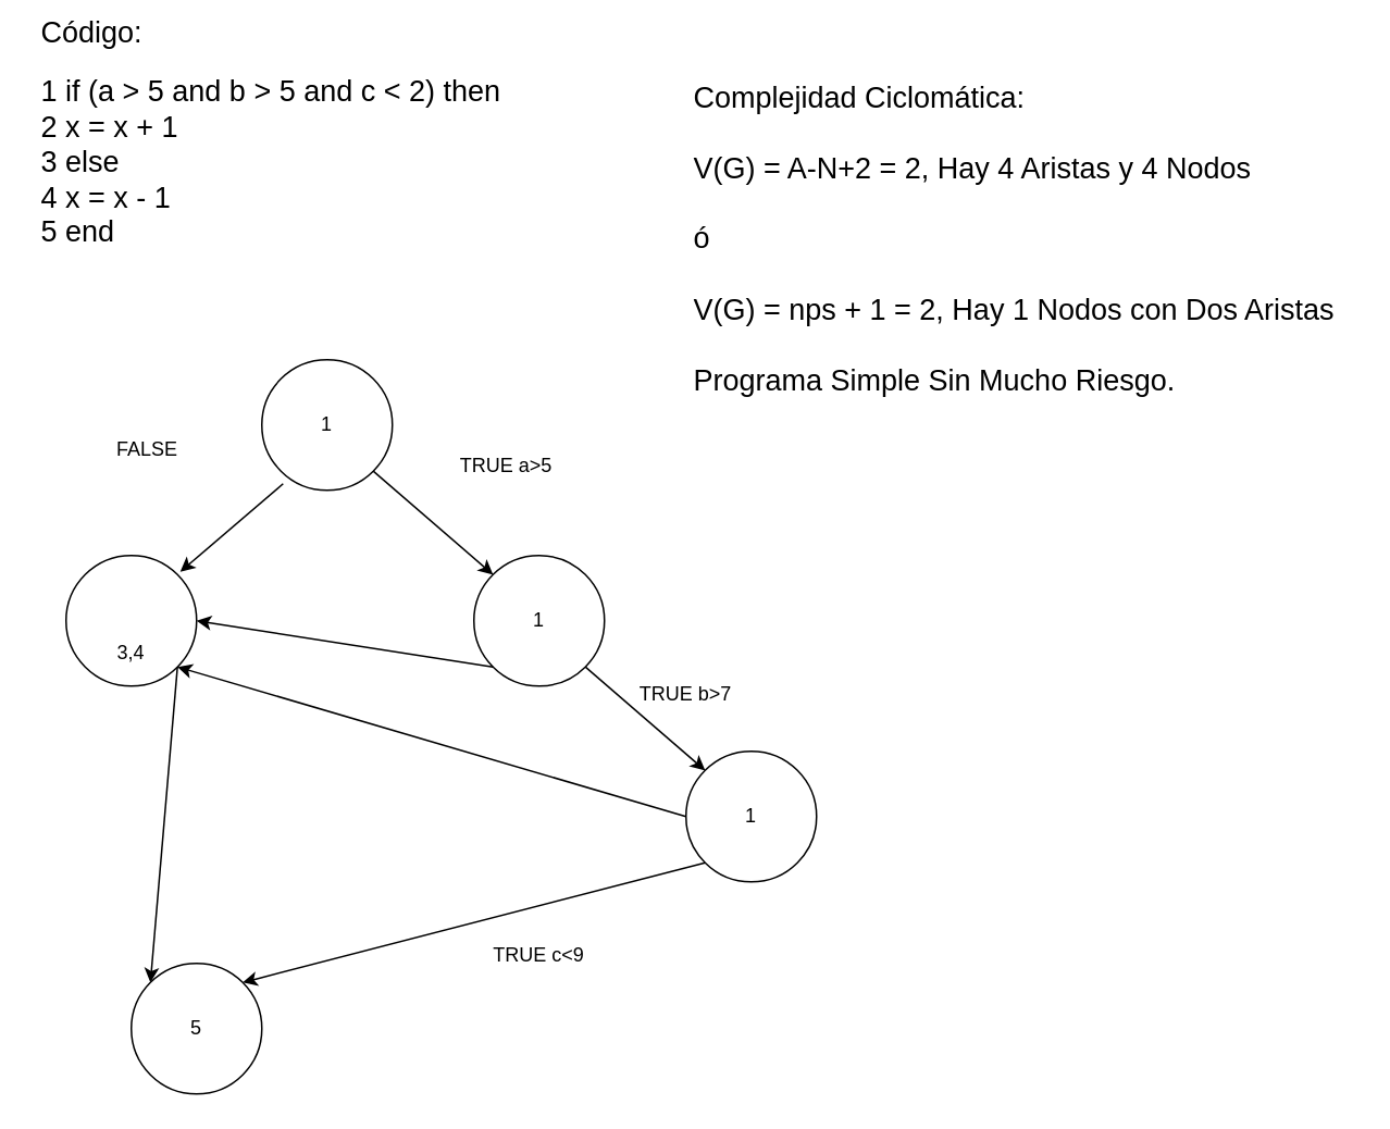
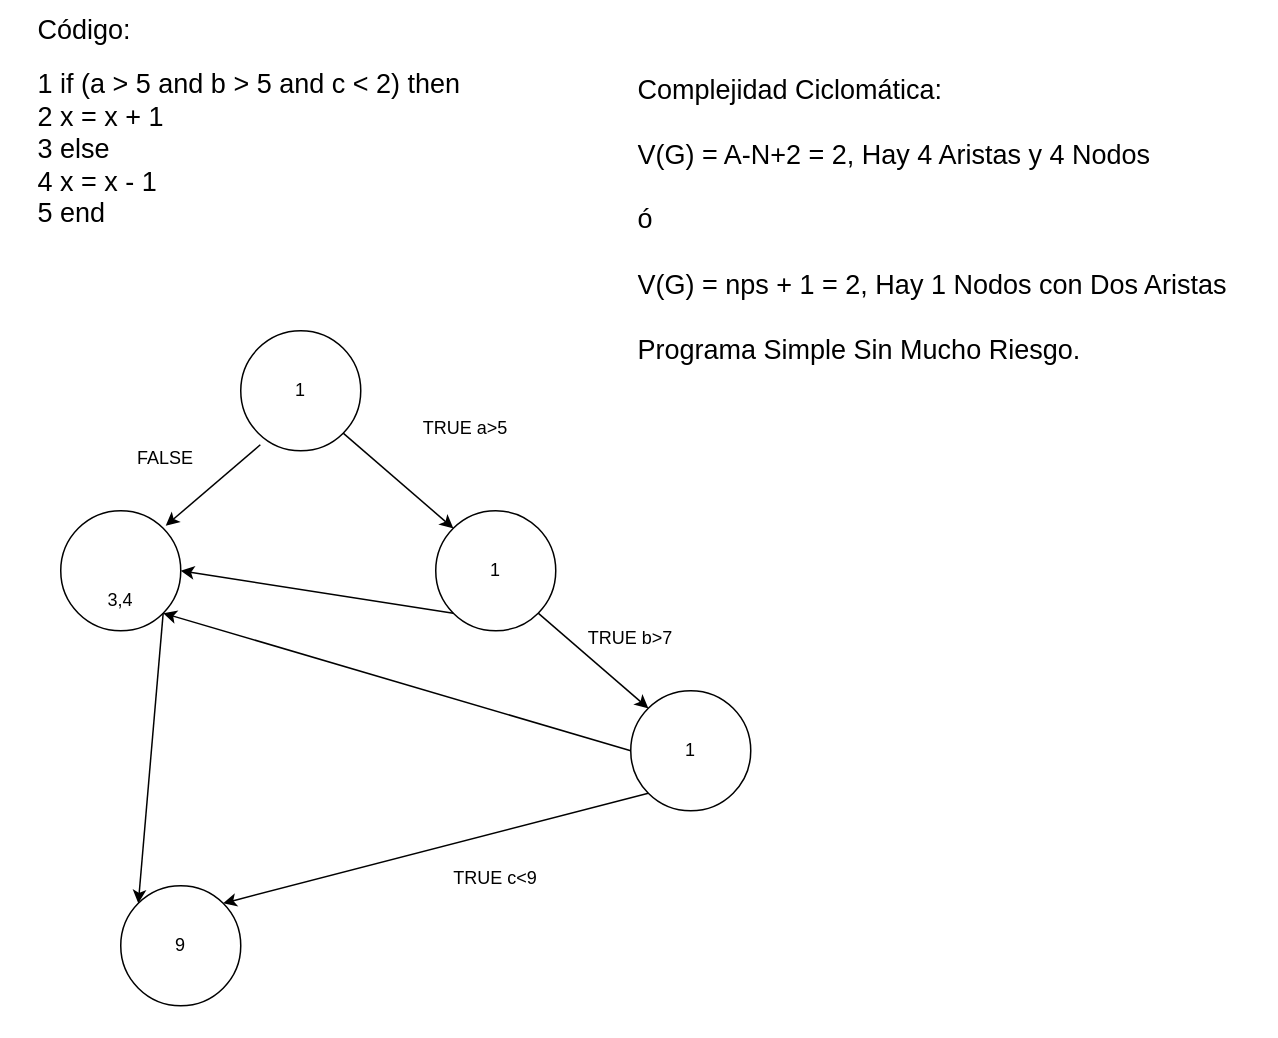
  <mxCell id="0" />
  <mxCell id="1" parent="0" />
  <mxCell id="2" value="&lt;font style=&quot;font-size: 18px;&quot;&gt;Código:&lt;/font&gt;&lt;br&gt;&lt;br&gt;&lt;font style=&quot;font-size: 18px;&quot;&gt;1 if (a &amp;gt; 5 and b &amp;gt; 5 and c &amp;lt; 2) then&lt;br&gt;2 x = x + 1&lt;br&gt;3 else&lt;br&gt;4 x = x - 1&lt;br&gt;5 end&lt;br&gt;&lt;/font&gt;" style="text;html=1;spacing=5;spacingTop=-20;whiteSpace=wrap;overflow=hidden;rounded=0;" parent="1" vertex="1"><mxGeometry width="300" height="200" as="geometry" x="20" y="20" /></mxCell>
  <mxCell id="3" value="" style="ellipse;whiteSpace=wrap;html=1;aspect=fixed;" parent="1" vertex="1"><mxGeometry x="160" y="220" width="80" height="80" as="geometry" /></mxCell>
  <mxCell id="4" value="1" style="text;html=1;align=center;verticalAlign=middle;whiteSpace=wrap;rounded=0;" parent="1" vertex="1"><mxGeometry x="170" y="245" width="60" height="30" as="geometry" /></mxCell>
  <mxCell id="5" value="" style="ellipse;whiteSpace=wrap;html=1;aspect=fixed;" parent="1" vertex="1"><mxGeometry x="290" y="340" width="80" height="80" as="geometry" /></mxCell>
  <mxCell id="6" value="" style="ellipse;whiteSpace=wrap;html=1;aspect=fixed;" parent="1" vertex="1"><mxGeometry x="40" y="340" width="80" height="80" as="geometry" /></mxCell>
  <mxCell id="7" value="1" style="text;html=1;align=center;verticalAlign=middle;whiteSpace=wrap;rounded=0;" parent="1" vertex="1"><mxGeometry x="300" y="365" width="60" height="30" as="geometry" /></mxCell>
  <mxCell id="8" value="3,4" style="text;html=1;align=center;verticalAlign=middle;whiteSpace=wrap;rounded=0;" parent="1" vertex="1"><mxGeometry x="50" y="385" width="60" height="30" as="geometry" /></mxCell>
  <mxCell id="9" value="" style="endArrow=classic;html=1;rounded=0;entryX=0;entryY=0;entryDx=0;entryDy=0;exitX=1;exitY=1;exitDx=0;exitDy=0;" parent="1" source="3" target="5" edge="1"><mxGeometry width="50" height="50" relative="1" as="geometry"><mxPoint x="230" y="450" as="sourcePoint" /><mxPoint x="291.716" y="351.716" as="targetPoint" /></mxGeometry></mxCell>
  <mxCell id="10" value="" style="endArrow=classic;html=1;rounded=0;exitX=0.163;exitY=0.95;exitDx=0;exitDy=0;exitPerimeter=0;" parent="1" source="3" edge="1"><mxGeometry width="50" height="50" relative="1" as="geometry"><mxPoint x="230" y="450" as="sourcePoint" /><mxPoint x="110" y="350" as="targetPoint" /></mxGeometry></mxCell>
  <mxCell id="11" value="TRUE a&amp;gt;5" style="text;html=1;align=center;verticalAlign=middle;whiteSpace=wrap;rounded=0;" parent="1" vertex="1"><mxGeometry x="280" y="270" width="60" height="30" as="geometry" /></mxCell>
- <mxCell id="12" value="FALSE" style="text;html=1;align=center;verticalAlign=middle;whiteSpace=wrap;rounded=0;" parent="1" vertex="1"><mxGeometry x="60" y="260" width="60" height="30" as="geometry" /></mxCell>
+ <mxCell id="12" value="FALSE" style="text;html=1;align=center;verticalAlign=middle;whiteSpace=wrap;rounded=0;" parent="1" vertex="1"><mxGeometry x="80" y="290" width="60" height="30" as="geometry" /></mxCell>
  <mxCell id="13" value="" style="ellipse;whiteSpace=wrap;html=1;aspect=fixed;" parent="1" vertex="1"><mxGeometry x="80" y="590" width="80" height="80" as="geometry" /></mxCell>
  <mxCell id="14" value="" style="endArrow=classic;html=1;rounded=0;exitX=0;exitY=1;exitDx=0;exitDy=0;entryX=1;entryY=0.5;entryDx=0;entryDy=0;" parent="1" source="5" target="6" edge="1"><mxGeometry width="50" height="50" relative="1" as="geometry"><mxPoint x="291.716" y="408.284" as="sourcePoint" /><mxPoint x="230" y="410" as="targetPoint" /></mxGeometry></mxCell>
  <mxCell id="15" value="" style="endArrow=classic;html=1;rounded=0;exitX=1;exitY=1;exitDx=0;exitDy=0;entryX=0;entryY=0;entryDx=0;entryDy=0;" parent="1" source="6" target="13" edge="1"><mxGeometry width="50" height="50" relative="1" as="geometry"><mxPoint x="350" y="450" as="sourcePoint" /><mxPoint x="400" y="400" as="targetPoint" /></mxGeometry></mxCell>
- <mxCell id="16" value="5" style="text;html=1;align=center;verticalAlign=middle;whiteSpace=wrap;rounded=0;" parent="1" vertex="1"><mxGeometry x="90" y="615" width="60" height="30" as="geometry" /></mxCell>
+ <mxCell id="16" value="9" style="text;html=1;align=center;verticalAlign=middle;whiteSpace=wrap;rounded=0;" parent="1" vertex="1"><mxGeometry x="90" y="615" width="60" height="30" as="geometry" /></mxCell>
  <mxCell id="17" value="&lt;font style=&quot;font-size: 18px;&quot;&gt;Complejidad Ciclomática:&lt;br&gt;&lt;br&gt;&lt;/font&gt;&lt;font style=&quot;font-size: 18px;&quot;&gt;V(G) = A-N+2 = 2, Hay 4 Aristas y 4 Nodos&lt;br&gt;&lt;br&gt;ó&lt;br&gt;&lt;br&gt;V(G) = nps + 1 = 2, Hay 1 Nodos con Dos Aristas&lt;br&gt;&lt;br&gt;Programa Simple Sin Mucho Riesgo.&lt;/font&gt;" style="text;html=1;spacing=5;spacingTop=-20;whiteSpace=wrap;overflow=hidden;rounded=0;" parent="1" vertex="1"><mxGeometry x="420" y="60" width="410" height="290" as="geometry" /></mxCell>
  <mxCell id="18" value="" style="ellipse;whiteSpace=wrap;html=1;aspect=fixed;" parent="1" vertex="1"><mxGeometry x="420" y="460" width="80" height="80" as="geometry" /></mxCell>
  <mxCell id="19" value="1" style="text;html=1;align=center;verticalAlign=middle;whiteSpace=wrap;rounded=0;" parent="1" vertex="1"><mxGeometry x="430" y="485" width="60" height="30" as="geometry" /></mxCell>
  <mxCell id="20" value="" style="endArrow=classic;html=1;rounded=0;entryX=0;entryY=0;entryDx=0;entryDy=0;exitX=1;exitY=1;exitDx=0;exitDy=0;" parent="1" source="5" target="18" edge="1"><mxGeometry width="50" height="50" relative="1" as="geometry"><mxPoint x="260" y="380" as="sourcePoint" /><mxPoint x="310" y="330" as="targetPoint" /></mxGeometry></mxCell>
  <mxCell id="21" value="TRUE b&amp;gt;7" style="text;html=1;align=center;verticalAlign=middle;whiteSpace=wrap;rounded=0;" parent="1" vertex="1"><mxGeometry x="390" y="410" width="60" height="30" as="geometry" /></mxCell>
  <mxCell id="22" value="" style="endArrow=classic;html=1;rounded=0;entryX=1;entryY=0;entryDx=0;entryDy=0;exitX=0;exitY=1;exitDx=0;exitDy=0;" parent="1" source="18" target="13" edge="1"><mxGeometry width="50" height="50" relative="1" as="geometry"><mxPoint x="260" y="380" as="sourcePoint" /><mxPoint x="310" y="330" as="targetPoint" /></mxGeometry></mxCell>
  <mxCell id="23" value="TRUE c&amp;lt;9" style="text;html=1;align=center;verticalAlign=middle;whiteSpace=wrap;rounded=0;" parent="1" vertex="1"><mxGeometry x="300" y="570" width="60" height="30" as="geometry" /></mxCell>
  <mxCell id="24" value="" style="endArrow=classic;html=1;rounded=0;entryX=1;entryY=1;entryDx=0;entryDy=0;exitX=0;exitY=0.5;exitDx=0;exitDy=0;" parent="1" source="18" target="6" edge="1"><mxGeometry width="50" height="50" relative="1" as="geometry"><mxPoint x="260" y="380" as="sourcePoint" /><mxPoint x="310" y="330" as="targetPoint" /></mxGeometry></mxCell>
